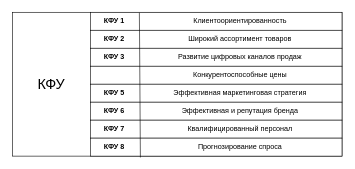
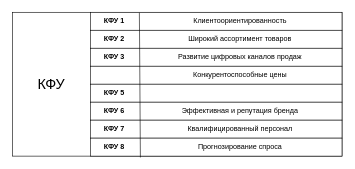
  <mxCell id="0" />
  <mxCell id="1" parent="0" />
  <mxCell id="2" value="" style="rounded=0;whiteSpace=wrap;html=1;" vertex="1" parent="1"><mxGeometry x="20" y="20" width="550" height="240" as="geometry" /></mxCell>
  <mxCell id="3" value="" style="rounded=0;whiteSpace=wrap;html=1;" vertex="1" parent="1"><mxGeometry x="150" y="20" width="420" height="30" as="geometry" /></mxCell>
  <mxCell id="4" value="" style="rounded=0;whiteSpace=wrap;html=1;" vertex="1" parent="1"><mxGeometry x="150" y="50" width="420" height="30" as="geometry" /></mxCell>
  <mxCell id="5" value="" style="rounded=0;whiteSpace=wrap;html=1;" vertex="1" parent="1"><mxGeometry x="150" y="80" width="420" height="30" as="geometry" /></mxCell>
  <mxCell id="6" value="" style="rounded=0;whiteSpace=wrap;html=1;" vertex="1" parent="1"><mxGeometry x="150" y="110" width="420" height="30" as="geometry" /></mxCell>
  <mxCell id="7" value="" style="rounded=0;whiteSpace=wrap;html=1;" vertex="1" parent="1"><mxGeometry x="150" y="140" width="420" height="30" as="geometry" /></mxCell>
  <mxCell id="8" value="" style="rounded=0;whiteSpace=wrap;html=1;" vertex="1" parent="1"><mxGeometry x="150" y="170" width="420" height="30" as="geometry" /></mxCell>
  <mxCell id="9" value="" style="rounded=0;whiteSpace=wrap;html=1;" vertex="1" parent="1"><mxGeometry x="150" y="200" width="420" height="30" as="geometry" /></mxCell>
  <mxCell id="10" value="" style="rounded=0;whiteSpace=wrap;html=1;" vertex="1" parent="1"><mxGeometry x="150" y="230" width="420" height="30" as="geometry" /></mxCell>
  <mxCell id="11" value="" style="endArrow=none;html=1;rounded=0;entryX=0.195;entryY=0.02;entryDx=0;entryDy=0;entryPerimeter=0;exitX=0.199;exitY=1.074;exitDx=0;exitDy=0;exitPerimeter=0;" edge="1" parent="1" source="10" target="3"><mxGeometry width="50" height="50" relative="1" as="geometry"><mxPoint x="270" y="220" as="sourcePoint" /><mxPoint x="320" y="170" as="targetPoint" /></mxGeometry></mxCell>
  <mxCell id="12" value="КФУ 1" style="text;html=1;align=center;verticalAlign=middle;whiteSpace=wrap;rounded=0;fontStyle=1" vertex="1" parent="1"><mxGeometry x="160" y="20" width="60" height="30" as="geometry" /></mxCell>
  <mxCell id="13" value="Клиентоориентированность" style="text;html=1;align=center;verticalAlign=middle;whiteSpace=wrap;rounded=0;" vertex="1" parent="1"><mxGeometry x="230" y="20" width="340" height="30" as="geometry" /></mxCell>
  <mxCell id="14" value="КФУ 2" style="text;html=1;align=center;verticalAlign=middle;whiteSpace=wrap;rounded=0;fontStyle=1" vertex="1" parent="1"><mxGeometry x="160" y="50" width="60" height="30" as="geometry" /></mxCell>
  <mxCell id="15" value="Широкий ассортимент товаров" style="text;html=1;align=center;verticalAlign=middle;whiteSpace=wrap;rounded=0;" vertex="1" parent="1"><mxGeometry x="230" y="50" width="340" height="30" as="geometry" /></mxCell>
  <mxCell id="16" value="Развитие цифровых каналов продаж" style="text;html=1;align=center;verticalAlign=middle;whiteSpace=wrap;rounded=0;" vertex="1" parent="1"><mxGeometry x="230" y="80" width="340" height="30" as="geometry" /></mxCell>
  <mxCell id="17" value="Конкурентоспособные цены" style="text;html=1;align=center;verticalAlign=middle;whiteSpace=wrap;rounded=0;" vertex="1" parent="1"><mxGeometry x="230" y="110" width="340" height="30" as="geometry" /></mxCell>
- <mxCell id="18" value="Эффективная маркетинговая стратегия" style="text;html=1;align=center;verticalAlign=middle;whiteSpace=wrap;rounded=0;" vertex="1" parent="1"><mxGeometry x="230" y="140" width="340" height="30" as="geometry" /></mxCell>
  <mxCell id="19" value="Эффективная и репутация бренда" style="text;html=1;align=center;verticalAlign=middle;whiteSpace=wrap;rounded=0;" vertex="1" parent="1"><mxGeometry x="230" y="170" width="340" height="30" as="geometry" /></mxCell>
  <mxCell id="20" value="Квалифицированный персонал" style="text;html=1;align=center;verticalAlign=middle;whiteSpace=wrap;rounded=0;" vertex="1" parent="1"><mxGeometry x="230" y="200" width="340" height="30" as="geometry" /></mxCell>
  <mxCell id="21" value="Прогнозирование спроса" style="text;html=1;align=center;verticalAlign=middle;whiteSpace=wrap;rounded=0;" vertex="1" parent="1"><mxGeometry x="230" y="230" width="340" height="30" as="geometry" /></mxCell>
  <mxCell id="22" value="КФУ 3" style="text;html=1;align=center;verticalAlign=middle;whiteSpace=wrap;rounded=0;fontStyle=1" vertex="1" parent="1"><mxGeometry x="160" y="80" width="60" height="30" as="geometry" /></mxCell>
  <mxCell id="23" value="КФУ 5" style="text;html=1;align=center;verticalAlign=middle;whiteSpace=wrap;rounded=0;fontStyle=1" vertex="1" parent="1"><mxGeometry x="160" y="140" width="60" height="30" as="geometry" /></mxCell>
  <mxCell id="24" value="КФУ 6" style="text;html=1;align=center;verticalAlign=middle;whiteSpace=wrap;rounded=0;fontStyle=1" vertex="1" parent="1"><mxGeometry x="160" y="170" width="60" height="30" as="geometry" /></mxCell>
  <mxCell id="25" value="КФУ 7" style="text;html=1;align=center;verticalAlign=middle;whiteSpace=wrap;rounded=0;fontStyle=1" vertex="1" parent="1"><mxGeometry x="160" y="200" width="60" height="30" as="geometry" /></mxCell>
  <mxCell id="26" value="КФУ 8" style="text;html=1;align=center;verticalAlign=middle;whiteSpace=wrap;rounded=0;fontStyle=1" vertex="1" parent="1"><mxGeometry x="160" y="230" width="60" height="30" as="geometry" /></mxCell>
  <mxCell id="27" value="&lt;font style=&quot;font-size: 24px;&quot;&gt;КФУ&lt;/font&gt;" style="text;html=1;align=center;verticalAlign=middle;whiteSpace=wrap;rounded=0;" vertex="1" parent="1"><mxGeometry x="20" y="20" width="130" height="240" as="geometry" /></mxCell>
